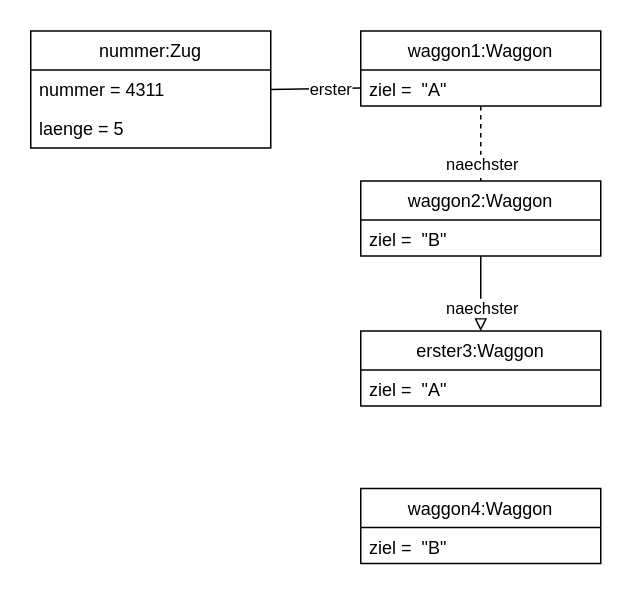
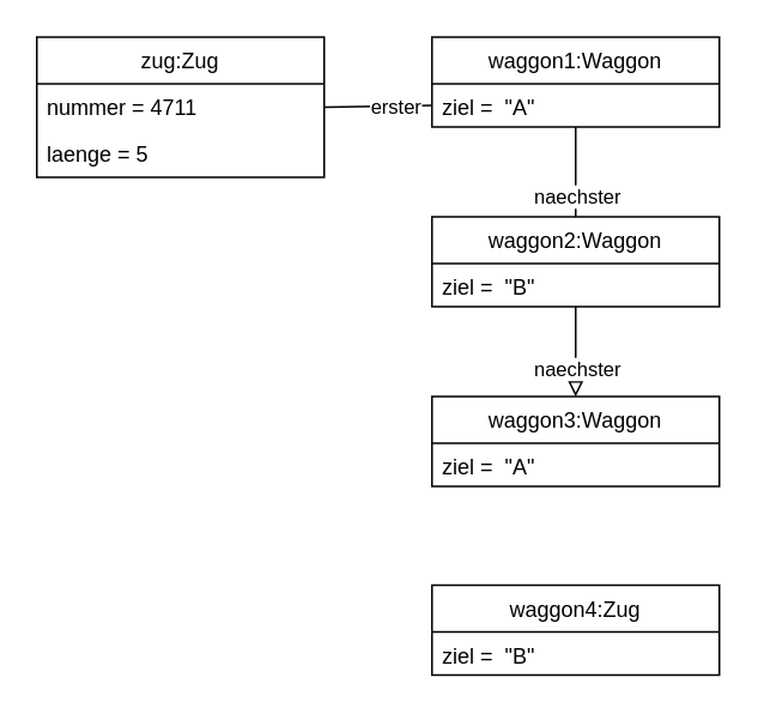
  <mxCell id="0" />
  <mxCell id="1" parent="0" />
- <mxCell id="2" value="nummer:Zug" style="swimlane;fontStyle=0;align=center;verticalAlign=top;childLayout=stackLayout;horizontal=1;startSize=26;horizontalStack=0;resizeParent=1;resizeLast=0;collapsible=1;marginBottom=0;rounded=0;shadow=0;strokeWidth=1;" parent="1" vertex="1"><mxGeometry x="20" y="20" width="160" height="78" as="geometry"><mxRectangle x="340" y="380" width="170" height="26" as="alternateBounds" /></mxGeometry></mxCell>
- <mxCell id="3" value="nummer = 4311" style="text;align=left;verticalAlign=top;spacingLeft=4;spacingRight=4;overflow=hidden;rotatable=0;points=[[0,0.5],[1,0.5]];portConstraint=eastwest;" parent="2" vertex="1"><mxGeometry y="26" width="160" height="26" as="geometry" /></mxCell>
+ <mxCell id="2" value="zug:Zug" style="swimlane;fontStyle=0;align=center;verticalAlign=top;childLayout=stackLayout;horizontal=1;startSize=26;horizontalStack=0;resizeParent=1;resizeLast=0;collapsible=1;marginBottom=0;rounded=0;shadow=0;strokeWidth=1;" parent="1" vertex="1"><mxGeometry x="20" y="20" width="160" height="78" as="geometry"><mxRectangle x="340" y="380" width="170" height="26" as="alternateBounds" /></mxGeometry></mxCell>
+ <mxCell id="3" value="nummer = 4711" style="text;align=left;verticalAlign=top;spacingLeft=4;spacingRight=4;overflow=hidden;rotatable=0;points=[[0,0.5],[1,0.5]];portConstraint=eastwest;" parent="2" vertex="1"><mxGeometry y="26" width="160" height="26" as="geometry" /></mxCell>
  <mxCell id="4" value="laenge = 5" style="text;align=left;verticalAlign=top;spacingLeft=4;spacingRight=4;overflow=hidden;rotatable=0;points=[[0,0.5],[1,0.5]];portConstraint=eastwest;" vertex="1" parent="2"><mxGeometry y="52" width="160" height="26" as="geometry" /></mxCell>
- <mxCell id="5" style="edgeStyle=none;rounded=0;orthogonalLoop=1;jettySize=auto;html=1;entryX=0.5;entryY=0;entryDx=0;entryDy=0;endArrow=none;endFill=0;dashed=1;" edge="1" parent="1" source="7" target="15"><mxGeometry relative="1" as="geometry" /></mxCell>
+ <mxCell id="5" style="edgeStyle=none;rounded=0;orthogonalLoop=1;jettySize=auto;html=1;entryX=0.5;entryY=0;entryDx=0;entryDy=0;endArrow=none;endFill=0;" edge="1" parent="1" source="7" target="15"><mxGeometry relative="1" as="geometry" /></mxCell>
  <mxCell id="6" value="naechster" style="edgeLabel;html=1;align=center;verticalAlign=middle;resizable=0;points=[];" vertex="1" connectable="0" parent="5"><mxGeometry x="0.514" relative="1" as="geometry"><mxPoint as="offset" /></mxGeometry></mxCell>
  <mxCell id="7" value="waggon1:Waggon" style="swimlane;fontStyle=0;align=center;verticalAlign=top;childLayout=stackLayout;horizontal=1;startSize=26;horizontalStack=0;resizeParent=1;resizeLast=0;collapsible=1;marginBottom=0;rounded=0;shadow=0;strokeWidth=1;" vertex="1" parent="1"><mxGeometry x="240" y="20" width="160" height="50" as="geometry"><mxRectangle x="340" y="380" width="170" height="26" as="alternateBounds" /></mxGeometry></mxCell>
  <mxCell id="8" value="ziel =  &quot;A&quot;" style="text;align=left;verticalAlign=top;spacingLeft=4;spacingRight=4;overflow=hidden;rotatable=0;points=[[0,0.5],[1,0.5]];portConstraint=eastwest;" vertex="1" parent="7"><mxGeometry y="26" width="160" height="24" as="geometry" /></mxCell>
- <mxCell id="9" value="waggon4:Waggon" style="swimlane;fontStyle=0;align=center;verticalAlign=top;childLayout=stackLayout;horizontal=1;startSize=26;horizontalStack=0;resizeParent=1;resizeLast=0;collapsible=1;marginBottom=0;rounded=0;shadow=0;strokeWidth=1;" vertex="1" parent="1"><mxGeometry x="240" y="325" width="160" height="50" as="geometry"><mxRectangle x="340" y="380" width="170" height="26" as="alternateBounds" /></mxGeometry></mxCell>
+ <mxCell id="9" value="waggon4:Zug" style="swimlane;fontStyle=0;align=center;verticalAlign=top;childLayout=stackLayout;horizontal=1;startSize=26;horizontalStack=0;resizeParent=1;resizeLast=0;collapsible=1;marginBottom=0;rounded=0;shadow=0;strokeWidth=1;" vertex="1" parent="1"><mxGeometry x="240" y="325" width="160" height="50" as="geometry"><mxRectangle x="340" y="380" width="170" height="26" as="alternateBounds" /></mxGeometry></mxCell>
  <mxCell id="10" value="ziel =  &quot;B&quot;" style="text;align=left;verticalAlign=top;spacingLeft=4;spacingRight=4;overflow=hidden;rotatable=0;points=[[0,0.5],[1,0.5]];portConstraint=eastwest;" vertex="1" parent="9"><mxGeometry y="26" width="160" height="24" as="geometry" /></mxCell>
- <mxCell id="11" value="erster3:Waggon" style="swimlane;fontStyle=0;align=center;verticalAlign=top;childLayout=stackLayout;horizontal=1;startSize=26;horizontalStack=0;resizeParent=1;resizeLast=0;collapsible=1;marginBottom=0;rounded=0;shadow=0;strokeWidth=1;" vertex="1" parent="1"><mxGeometry x="240" y="220" width="160" height="50" as="geometry"><mxRectangle x="340" y="380" width="170" height="26" as="alternateBounds" /></mxGeometry></mxCell>
+ <mxCell id="11" value="waggon3:Waggon" style="swimlane;fontStyle=0;align=center;verticalAlign=top;childLayout=stackLayout;horizontal=1;startSize=26;horizontalStack=0;resizeParent=1;resizeLast=0;collapsible=1;marginBottom=0;rounded=0;shadow=0;strokeWidth=1;" vertex="1" parent="1"><mxGeometry x="240" y="220" width="160" height="50" as="geometry"><mxRectangle x="340" y="380" width="170" height="26" as="alternateBounds" /></mxGeometry></mxCell>
  <mxCell id="12" value="ziel =  &quot;A&quot;" style="text;align=left;verticalAlign=top;spacingLeft=4;spacingRight=4;overflow=hidden;rotatable=0;points=[[0,0.5],[1,0.5]];portConstraint=eastwest;" vertex="1" parent="11"><mxGeometry y="26" width="160" height="24" as="geometry" /></mxCell>
  <mxCell id="13" style="edgeStyle=none;rounded=0;orthogonalLoop=1;jettySize=auto;html=1;entryX=0.5;entryY=0;entryDx=0;entryDy=0;endArrow=block;endFill=0;" edge="1" parent="1" source="15" target="11"><mxGeometry relative="1" as="geometry" /></mxCell>
  <mxCell id="14" value="naechster" style="edgeLabel;html=1;align=center;verticalAlign=middle;resizable=0;points=[];" vertex="1" connectable="0" parent="13"><mxGeometry x="0.377" relative="1" as="geometry"><mxPoint as="offset" /></mxGeometry></mxCell>
  <mxCell id="15" value="waggon2:Waggon" style="swimlane;fontStyle=0;align=center;verticalAlign=top;childLayout=stackLayout;horizontal=1;startSize=26;horizontalStack=0;resizeParent=1;resizeLast=0;collapsible=1;marginBottom=0;rounded=0;shadow=0;strokeWidth=1;" vertex="1" parent="1"><mxGeometry x="240" y="120" width="160" height="50" as="geometry"><mxRectangle x="340" y="380" width="170" height="26" as="alternateBounds" /></mxGeometry></mxCell>
  <mxCell id="16" value="ziel =  &quot;B&quot;" style="text;align=left;verticalAlign=top;spacingLeft=4;spacingRight=4;overflow=hidden;rotatable=0;points=[[0,0.5],[1,0.5]];portConstraint=eastwest;" vertex="1" parent="15"><mxGeometry y="26" width="160" height="24" as="geometry" /></mxCell>
  <mxCell id="17" style="rounded=0;orthogonalLoop=1;jettySize=auto;html=1;exitX=1;exitY=0.5;exitDx=0;exitDy=0;entryX=0;entryY=0.5;entryDx=0;entryDy=0;endArrow=none;endFill=0;" edge="1" parent="1" source="3" target="8"><mxGeometry relative="1" as="geometry" /></mxCell>
  <mxCell id="18" value="erster" style="edgeLabel;html=1;align=center;verticalAlign=middle;resizable=0;points=[];" vertex="1" connectable="0" parent="17"><mxGeometry x="0.634" y="2" relative="1" as="geometry"><mxPoint x="-9" y="2" as="offset" /></mxGeometry></mxCell>
